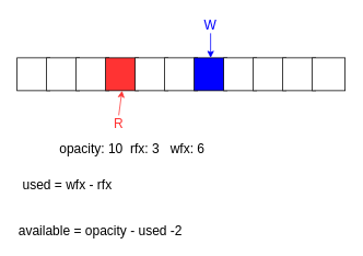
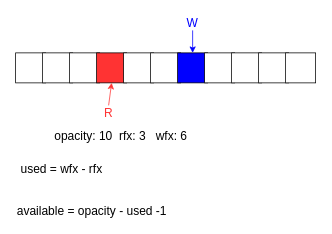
  <mxCell id="0" />
  <mxCell id="1" parent="0" />
  <mxCell id="2" value="" style="group" parent="1" vertex="1" connectable="0"><mxGeometry x="20" y="20" width="400" height="140" as="geometry" /></mxCell>
  <mxCell id="3" value="" style="rounded=0;whiteSpace=wrap;html=1;" parent="2" vertex="1"><mxGeometry y="50" width="40" height="40" as="geometry" /></mxCell>
  <mxCell id="4" value="" style="rounded=0;whiteSpace=wrap;html=1;" parent="2" vertex="1"><mxGeometry x="36" y="50" width="40" height="40" as="geometry" /></mxCell>
  <mxCell id="5" value="" style="rounded=0;whiteSpace=wrap;html=1;" parent="2" vertex="1"><mxGeometry x="72" y="50" width="40" height="40" as="geometry" /></mxCell>
  <mxCell id="6" value="" style="rounded=0;whiteSpace=wrap;html=1;fillColor=#FF3333;" parent="2" vertex="1"><mxGeometry x="108" y="50" width="40" height="40" as="geometry" /></mxCell>
  <mxCell id="7" value="" style="rounded=0;whiteSpace=wrap;html=1;" parent="2" vertex="1"><mxGeometry x="144" y="50" width="40" height="40" as="geometry" /></mxCell>
  <mxCell id="8" value="" style="rounded=0;whiteSpace=wrap;html=1;" parent="2" vertex="1"><mxGeometry x="180" y="50" width="40" height="40" as="geometry" /></mxCell>
  <mxCell id="9" value="" style="rounded=0;whiteSpace=wrap;html=1;fillColor=#0000FF;" parent="2" vertex="1"><mxGeometry x="216" y="50" width="40" height="40" as="geometry" /></mxCell>
  <mxCell id="10" value="" style="rounded=0;whiteSpace=wrap;html=1;" parent="2" vertex="1"><mxGeometry x="252" y="50" width="40" height="40" as="geometry" /></mxCell>
  <mxCell id="11" value="" style="rounded=0;whiteSpace=wrap;html=1;" parent="2" vertex="1"><mxGeometry x="288" y="50" width="40" height="40" as="geometry" /></mxCell>
  <mxCell id="12" value="" style="rounded=0;whiteSpace=wrap;html=1;" parent="2" vertex="1"><mxGeometry x="324" y="50" width="40" height="40" as="geometry" /></mxCell>
  <mxCell id="13" value="" style="rounded=0;whiteSpace=wrap;html=1;" parent="2" vertex="1"><mxGeometry x="360" y="50" width="40" height="40" as="geometry" /></mxCell>
  <mxCell id="14" value="R" style="text;html=1;strokeColor=none;fillColor=none;align=center;verticalAlign=middle;whiteSpace=wrap;rounded=0;fontColor=#FF3333;fontSize=16;" parent="2" vertex="1"><mxGeometry x="104" y="120" width="40" height="20" as="geometry" /></mxCell>
  <mxCell id="15" value="" style="endArrow=classic;html=1;fontSize=16;fontColor=#FF3333;entryX=0.5;entryY=1;entryDx=0;entryDy=0;exitX=0.5;exitY=0;exitDx=0;exitDy=0;strokeColor=#FF3333;" parent="2" source="14" target="6" edge="1"><mxGeometry width="50" height="50" relative="1" as="geometry"><mxPoint y="210" as="sourcePoint" /><mxPoint x="50" y="160" as="targetPoint" /></mxGeometry></mxCell>
  <mxCell id="16" value="W" style="text;html=1;strokeColor=none;fillColor=none;align=center;verticalAlign=middle;whiteSpace=wrap;rounded=0;fontSize=16;fontColor=#0000FF;" parent="2" vertex="1"><mxGeometry x="216" width="40" height="20" as="geometry" /></mxCell>
  <mxCell id="17" value="" style="endArrow=classic;html=1;strokeColor=#0000FF;fontSize=16;fontColor=#0000FF;exitX=0.5;exitY=1;exitDx=0;exitDy=0;entryX=0.5;entryY=0;entryDx=0;entryDy=0;" parent="2" source="16" target="9" edge="1"><mxGeometry width="50" height="50" relative="1" as="geometry"><mxPoint y="210" as="sourcePoint" /><mxPoint x="50" y="160" as="targetPoint" /></mxGeometry></mxCell>
  <mxCell id="18" value="opacity: 10&amp;nbsp; rfx: 3&amp;nbsp; &amp;nbsp;wfx: 6" style="text;html=1;strokeColor=none;fillColor=none;align=left;verticalAlign=middle;whiteSpace=wrap;rounded=0;fontSize=16;fontColor=#000000;" parent="1" vertex="1"><mxGeometry x="70" y="170" width="280" height="20" as="geometry" /></mxCell>
  <mxCell id="19" value="&lt;font style=&quot;font-size: 16px&quot;&gt;used = wfx - rfx&lt;/font&gt;" style="text;html=1;strokeColor=none;fillColor=none;align=left;verticalAlign=middle;whiteSpace=wrap;rounded=0;" vertex="1" parent="1"><mxGeometry x="25" y="215" width="340" height="20" as="geometry" /></mxCell>
- <mxCell id="20" value="&lt;font style=&quot;font-size: 16px&quot;&gt;available = opacity - used -2&amp;nbsp;&lt;/font&gt;" style="text;html=1;strokeColor=none;fillColor=none;align=left;verticalAlign=middle;whiteSpace=wrap;rounded=0;" vertex="1" parent="1"><mxGeometry x="20" y="270" width="300" height="20" as="geometry" /></mxCell>
+ <mxCell id="20" value="&lt;font style=&quot;font-size: 16px&quot;&gt;available = opacity - used -1&amp;nbsp;&lt;/font&gt;" style="text;html=1;strokeColor=none;fillColor=none;align=left;verticalAlign=middle;whiteSpace=wrap;rounded=0;" vertex="1" parent="1"><mxGeometry x="20" y="270" width="300" height="20" as="geometry" /></mxCell>
